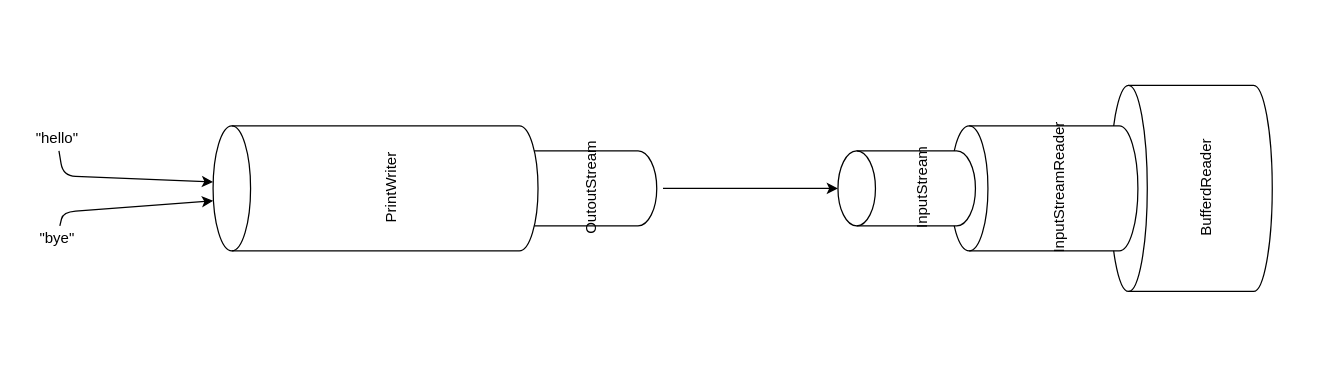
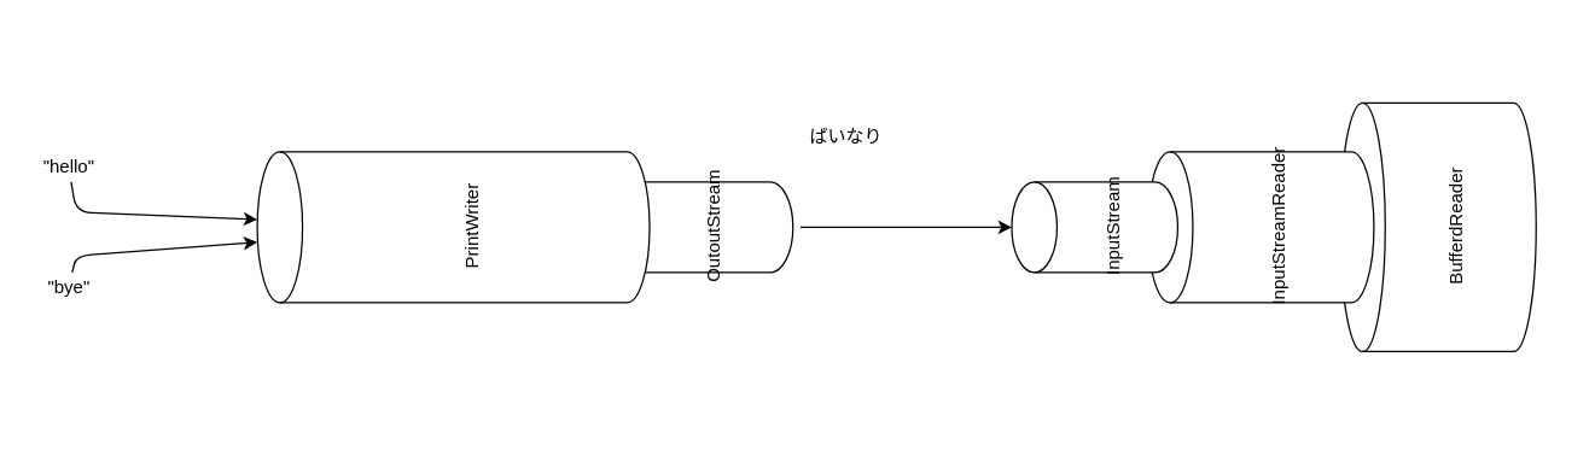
  <mxCell id="0" />
  <mxCell id="1" parent="0" />
  <mxCell id="2" value="BufferdReader&lt;br&gt;" style="shape=cylinder3;whiteSpace=wrap;html=1;boundedLbl=1;backgroundOutline=1;size=15;rotation=-90;" vertex="1" parent="1"><mxGeometry x="870" y="85" width="165" height="130" as="geometry" /></mxCell>
  <mxCell id="3" value="InputStreamReader" style="shape=cylinder3;whiteSpace=wrap;html=1;boundedLbl=1;backgroundOutline=1;size=15;rotation=-90;" vertex="1" parent="1"><mxGeometry x="785" y="75" width="100" height="150" as="geometry" /></mxCell>
  <mxCell id="4" value="OutoutStream&lt;br&gt;" style="shape=cylinder3;whiteSpace=wrap;html=1;boundedLbl=1;backgroundOutline=1;size=15;rotation=-90;" vertex="1" parent="1"><mxGeometry x="430" y="85" width="60" height="130" as="geometry" /></mxCell>
  <mxCell id="5" value="" style="edgeStyle=none;html=1;" edge="1" parent="1" source="6" target="9"><mxGeometry relative="1" as="geometry"><Array as="points"><mxPoint x="50" y="140" /></Array></mxGeometry></mxCell>
  <mxCell id="6" value="&quot;hello&quot;" style="text;html=1;align=center;verticalAlign=middle;resizable=0;points=[];autosize=1;strokeColor=none;" vertex="1" parent="1"><mxGeometry x="20" y="100" width="50" height="20" as="geometry" /></mxCell>
  <mxCell id="7" value="" style="edgeStyle=none;html=1;" edge="1" parent="1" source="8"><mxGeometry relative="1" as="geometry"><mxPoint x="170" y="160" as="targetPoint" /><Array as="points"><mxPoint x="50" y="169" /></Array></mxGeometry></mxCell>
  <mxCell id="8" value="&quot;bye&quot;" style="text;html=1;align=center;verticalAlign=middle;resizable=0;points=[];autosize=1;strokeColor=none;" vertex="1" parent="1"><mxGeometry x="25" y="180" width="40" height="20" as="geometry" /></mxCell>
  <mxCell id="9" value="PrintWriter" style="shape=cylinder3;whiteSpace=wrap;html=1;boundedLbl=1;backgroundOutline=1;size=15;rotation=-90;" vertex="1" parent="1"><mxGeometry x="250" y="20" width="100" height="260" as="geometry" /></mxCell>
  <mxCell id="10" style="edgeStyle=none;html=1;exitX=0.5;exitY=0;exitDx=0;exitDy=0;exitPerimeter=0;endArrow=none;endFill=0;startArrow=classic;startFill=1;" edge="1" parent="1" source="11"><mxGeometry relative="1" as="geometry"><mxPoint x="530" y="150" as="targetPoint" /></mxGeometry></mxCell>
  <mxCell id="11" value="InputStream&lt;br&gt;" style="shape=cylinder3;whiteSpace=wrap;html=1;boundedLbl=1;backgroundOutline=1;size=15;rotation=-90;" vertex="1" parent="1"><mxGeometry x="695" y="95" width="60" height="110" as="geometry" /></mxCell>
+ <mxCell id="12" value="ばいなり" style="text;html=1;align=center;verticalAlign=middle;resizable=0;points=[];autosize=1;strokeColor=none;" vertex="1" parent="1"><mxGeometry x="530" y="80" width="60" height="20" as="geometry" /></mxCell>
